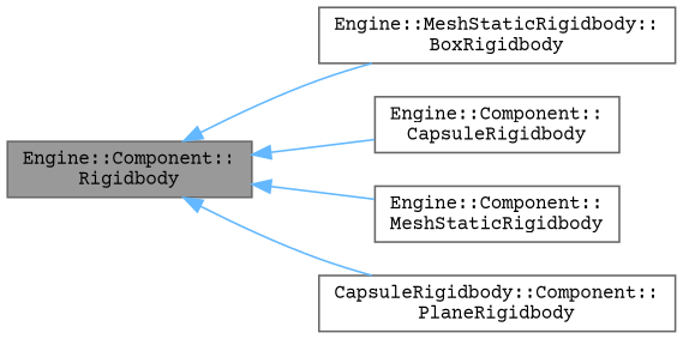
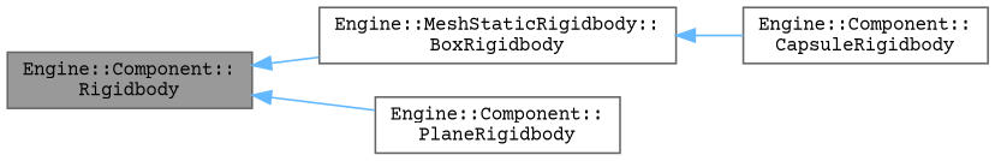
  digraph {
    fontname="Courier Prime"
    rankdir=LR
    node [color=gray40 fillcolor=white fontname="Courier Prime" fontsize=10 shape=box style=filled]
    edge [color=steelblue1 dir=back fontname="Courier Prime" fontsize=10 labelfontname=Helvetica labelfontsize=10 style=solid]
    n1 [fillcolor=grey60 fontcolor=black height=0.2 label="Engine::Component::\lRigidbody" width=0.4]
    n2 [height=0.2 label="Engine::MeshStaticRigidbody::\lBoxRigidbody" width=0.4]
    n3 [height=0.2 label="Engine::Component::\lCapsuleRigidbody" width=0.4]
-   n4 [height=0.2 label="Engine::Component::\lMeshStaticRigidbody" width=0.4]
-   n5 [height=0.2 label="CapsuleRigidbody::Component::\lPlaneRigidbody" width=0.4]
+   n5 [height=0.2 label="Engine::Component::\lPlaneRigidbody" width=0.4]
    n1 -> n2
-   n1 -> n3
-   n1 -> n4
+   n2 -> n3
    n1 -> n5
  }
